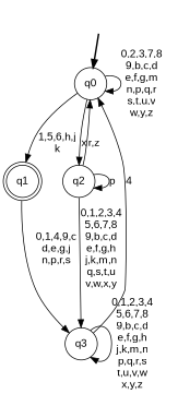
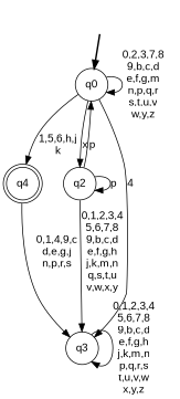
  digraph {
    fontname="Liberation Sans"
    rankdir=TB
    node [fontname="Liberation Sans" shape=circle style="rounded,filled" color=black fillcolor=white]
    edge [fontname="Liberation Sans"]
    __start0 [height=0 shape=none style=invis width=0 color="" fillcolor=""]
    n2 [label=q0]
-   n3 [label=q1 shape=doublecircle]
+   n3 [label=q4 shape=doublecircle]
    n4 [label=q2 style=filled]
    n5 [label=q3 style=filled]
    subgraph cluster_1 {
      nodesep=0.15
      ranksep=0.15
      style=invis
      __start0
      n2
    }
    __start0 -> n2 [penwidth=2]
    n2 -> n2 [label="0,2,3,7,8\n9,b,c,d\ne,f,g,m\nn,p,q,r\ns,t,u,v\nw,y,z"]
    n2 -> n3 [label="1,5,6,h,j\nk"]
    n2 -> n4 [label=x]
-   n5 -> n2 [label=4]
+   n2 -> n5 [label=4]
    n3 -> n5 [label="0,1,4,9,c\nd,e,g,j\nn,p,r,s"]
-   n4 -> n2 [label="r,z"]
+   n4 -> n2 [label=p]
    n4 -> n4 [label=p]
    n4 -> n5 [label="0,1,2,3,4\n5,6,7,8\n9,b,c,d\ne,f,g,h\nj,k,m,n\nq,s,t,u\nv,w,x,y"]
    n5 -> n5 [label="0,1,2,3,4\n5,6,7,8\n9,b,c,d\ne,f,g,h\nj,k,m,n\np,q,r,s\nt,u,v,w\nx,y,z"]
  }
